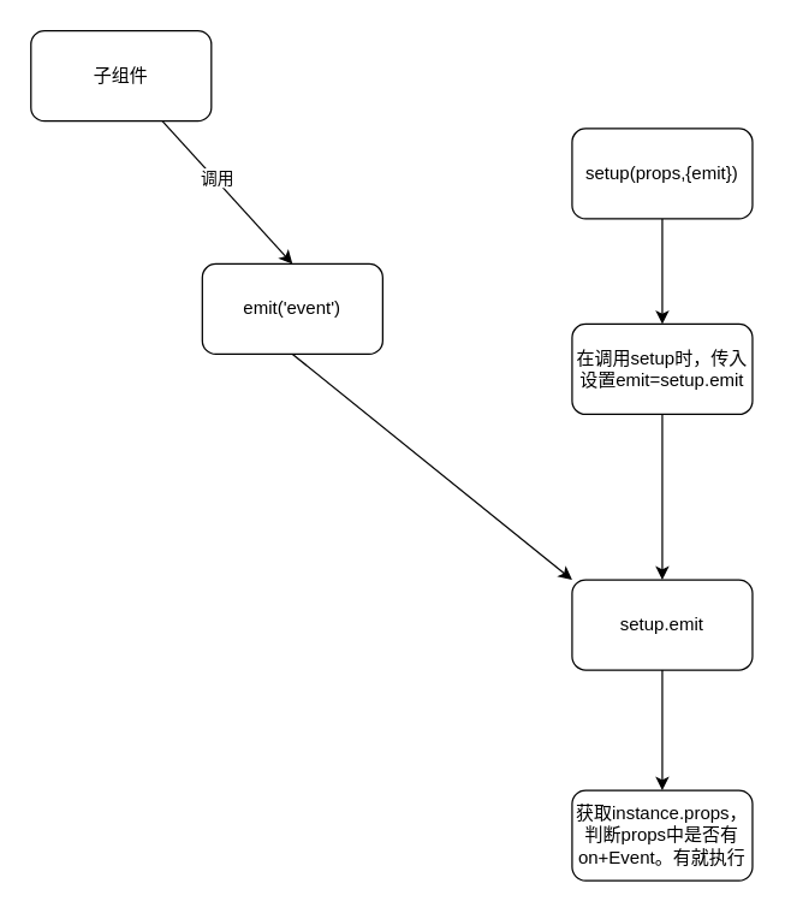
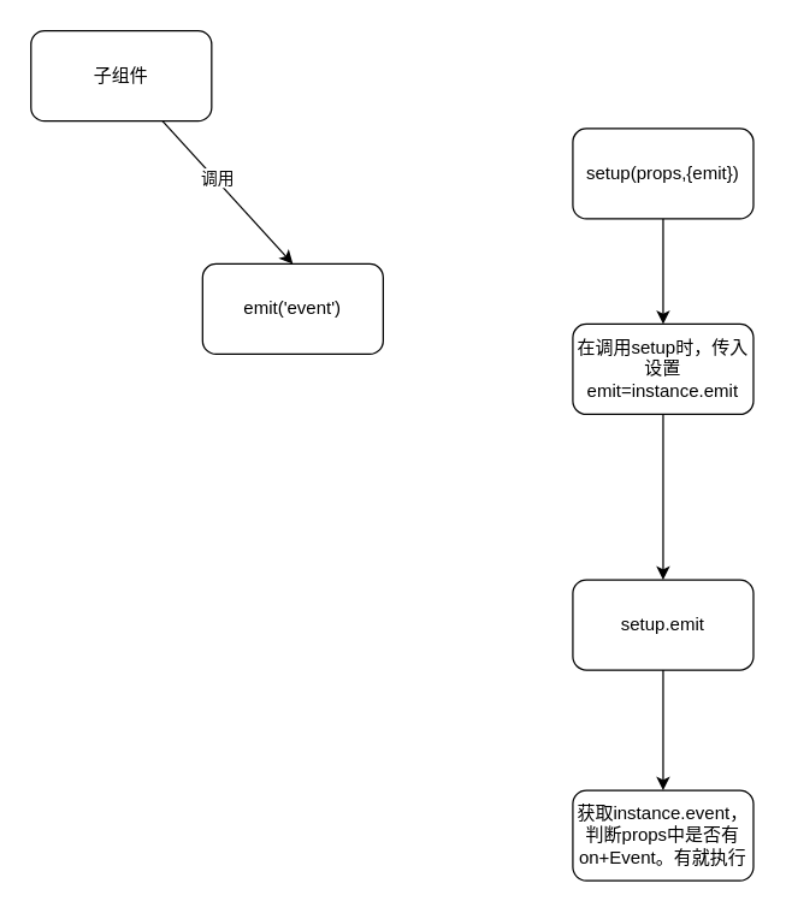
  <mxCell id="0" />
  <mxCell id="1" parent="0" />
- <mxCell id="2" style="edgeStyle=none;html=1;exitX=0.5;exitY=1;exitDx=0;exitDy=0;entryX=0;entryY=0;entryDx=0;entryDy=0;" edge="1" parent="1" source="3" target="12"><mxGeometry relative="1" as="geometry"><mxPoint x="194" y="335" as="targetPoint" /></mxGeometry></mxCell>
  <mxCell id="3" value="emit('event')" style="rounded=1;whiteSpace=wrap;html=1;" vertex="1" parent="1"><mxGeometry x="134" y="175" width="120" height="60" as="geometry" /></mxCell>
  <mxCell id="4" style="edgeStyle=none;html=1;entryX=0.5;entryY=0;entryDx=0;entryDy=0;" edge="1" parent="1" source="6" target="3"><mxGeometry relative="1" as="geometry" /></mxCell>
  <mxCell id="5" value="调用" style="edgeLabel;html=1;align=center;verticalAlign=middle;resizable=0;points=[];" vertex="1" connectable="0" parent="4"><mxGeometry x="-0.192" y="1" relative="1" as="geometry"><mxPoint as="offset" /></mxGeometry></mxCell>
  <mxCell id="6" value="子组件" style="rounded=1;whiteSpace=wrap;html=1;" vertex="1" parent="1"><mxGeometry x="20" y="20" width="120" height="60" as="geometry" /></mxCell>
  <mxCell id="7" style="edgeStyle=none;html=1;exitX=0.5;exitY=1;exitDx=0;exitDy=0;entryX=0.5;entryY=0;entryDx=0;entryDy=0;" edge="1" parent="1" source="8" target="10"><mxGeometry relative="1" as="geometry" /></mxCell>
  <mxCell id="8" value="setup(props,{emit})" style="rounded=1;whiteSpace=wrap;html=1;" vertex="1" parent="1"><mxGeometry x="380" y="85" width="120" height="60" as="geometry" /></mxCell>
  <mxCell id="9" style="edgeStyle=none;html=1;exitX=0.5;exitY=1;exitDx=0;exitDy=0;entryX=0.5;entryY=0;entryDx=0;entryDy=0;" edge="1" parent="1" source="10" target="12"><mxGeometry relative="1" as="geometry" /></mxCell>
- <mxCell id="10" value="在调用setup时，传入设置emit=setup.emit" style="rounded=1;whiteSpace=wrap;html=1;" vertex="1" parent="1"><mxGeometry x="380" y="215" width="120" height="60" as="geometry" /></mxCell>
+ <mxCell id="10" value="在调用setup时，传入设置emit=instance.emit" style="rounded=1;whiteSpace=wrap;html=1;" vertex="1" parent="1"><mxGeometry x="380" y="215" width="120" height="60" as="geometry" /></mxCell>
  <mxCell id="11" style="edgeStyle=none;html=1;exitX=0.5;exitY=1;exitDx=0;exitDy=0;entryX=0.5;entryY=0;entryDx=0;entryDy=0;" edge="1" parent="1" source="12" target="13"><mxGeometry relative="1" as="geometry" /></mxCell>
  <mxCell id="12" value="setup.emit" style="rounded=1;whiteSpace=wrap;html=1;" vertex="1" parent="1"><mxGeometry x="380" y="385" width="120" height="60" as="geometry" /></mxCell>
- <mxCell id="13" value="获取instance.props，判断props中是否有on+Event。有就执行" style="rounded=1;whiteSpace=wrap;html=1;" vertex="1" parent="1"><mxGeometry x="380" y="525" width="120" height="60" as="geometry" /></mxCell>
+ <mxCell id="13" value="获取instance.event，判断props中是否有on+Event。有就执行" style="rounded=1;whiteSpace=wrap;html=1;" vertex="1" parent="1"><mxGeometry x="380" y="525" width="120" height="60" as="geometry" /></mxCell>
